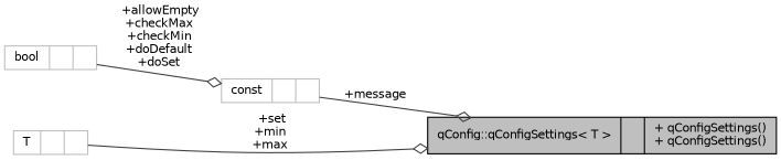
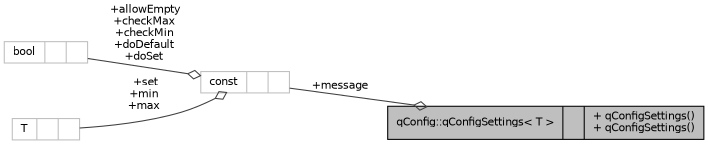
  digraph {
    rankdir=LR
    node [color=grey75 fontname=Helvetica fontsize=10 shape=record]
    edge [arrowhead=odiamond color=grey25 fontname=Helvetica fontsize=10 labelfontname=Helvetica labelfontsize=10 style=solid]
    n1 [color=black fillcolor=grey75 fontcolor=black height=0.2 label="{qConfig::qConfigSettings\< T \>\n||+ qConfigSettings()\l+ qConfigSettings()\l}" style=filled width=0.4]
    n2 [height=0.2 label="{bool\n||}" width=0.4]
    n3 [height=0.2 label="{const\n||}" width=0.4]
    n4 [height=0.2 label="{T\n||}" width=0.4]
    n2 -> n3 [label=" +allowEmpty\n+checkMax\n+checkMin\n+doDefault\n+doSet"]
    n3 -> n1 [label=" +message"]
-   n4 -> n1 [label=" +set\n+min\n+max"]
+   n4 -> n3 [label=" +set\n+min\n+max"]
  }
